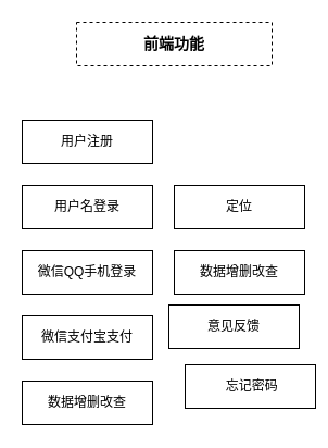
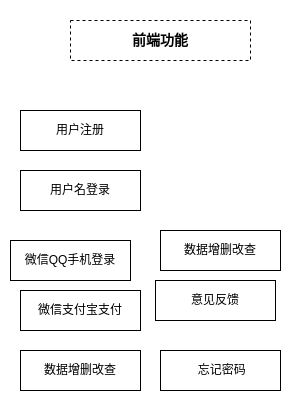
  <mxCell id="0" />
  <mxCell id="1" parent="0" />
  <mxCell id="2" value="前端功能" style="rounded=0;whiteSpace=wrap;html=1;fontStyle=1;fontSize=14;dashed=1;" parent="1" vertex="1"><mxGeometry x="70" y="20" width="180" height="40" as="geometry" /></mxCell>
  <mxCell id="3" value="用户注册" style="rounded=0;whiteSpace=wrap;html=1;" parent="1" vertex="1"><mxGeometry x="20" y="110" width="120" height="40" as="geometry" /></mxCell>
  <mxCell id="4" value="用户名登录" style="rounded=0;whiteSpace=wrap;html=1;" parent="1" vertex="1"><mxGeometry x="20" y="170" width="120" height="40" as="geometry" /></mxCell>
- <mxCell id="5" value="微信QQ手机登录" style="rounded=0;whiteSpace=wrap;html=1;" parent="1" vertex="1"><mxGeometry x="20" y="230" width="120" height="40" as="geometry" /></mxCell>
+ <mxCell id="5" value="微信QQ手机登录" style="rounded=0;whiteSpace=wrap;html=1;" parent="1" vertex="1"><mxGeometry x="10" y="240" width="120" height="40" as="geometry" /></mxCell>
  <mxCell id="6" value="微信支付宝支付" style="rounded=0;whiteSpace=wrap;html=1;" parent="1" vertex="1"><mxGeometry x="20" y="290" width="120" height="40" as="geometry" /></mxCell>
  <mxCell id="7" value="数据增删改查" style="rounded=0;whiteSpace=wrap;html=1;" parent="1" vertex="1"><mxGeometry x="20" y="350" width="120" height="40" as="geometry" /></mxCell>
- <mxCell id="8" value="&amp;nbsp;忘记密码" style="rounded=0;whiteSpace=wrap;html=1;" parent="1" vertex="1"><mxGeometry x="170" y="335" width="120" height="40" as="geometry" /></mxCell>
- <mxCell id="9" value="定位" style="rounded=0;whiteSpace=wrap;html=1;" parent="1" vertex="1"><mxGeometry x="160" y="170" width="120" height="40" as="geometry" /></mxCell>
+ <mxCell id="8" value="&amp;nbsp;忘记密码" style="rounded=0;whiteSpace=wrap;html=1;" parent="1" vertex="1"><mxGeometry x="160" y="350" width="120" height="40" as="geometry" /></mxCell>
  <mxCell id="10" value="数据增删改查" style="rounded=0;whiteSpace=wrap;html=1;" parent="1" vertex="1"><mxGeometry x="160" y="230" width="120" height="40" as="geometry" /></mxCell>
  <mxCell id="11" value="意见反馈" style="rounded=0;whiteSpace=wrap;html=1;" parent="1" vertex="1"><mxGeometry x="155" y="280" width="120" height="40" as="geometry" /></mxCell>
